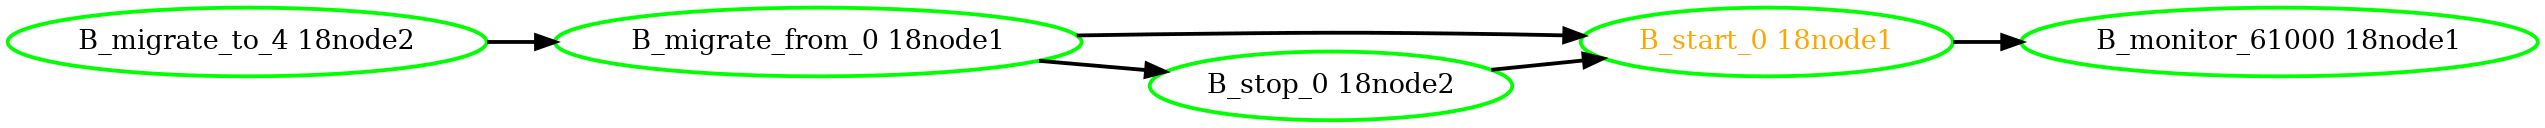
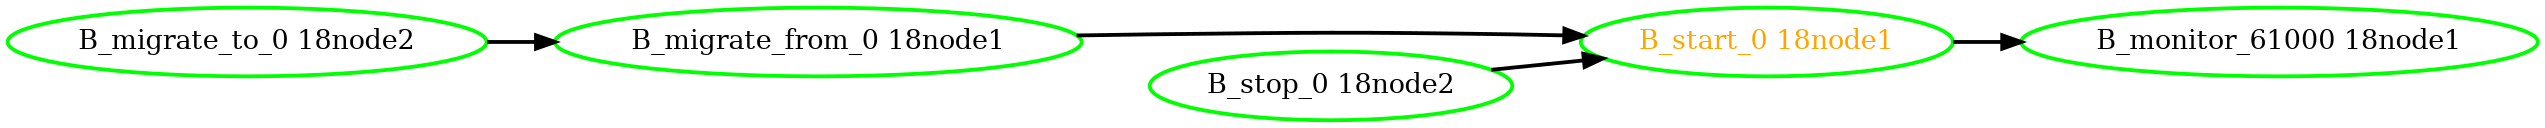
  digraph {
    rankdir=LR
    node [color=green fontcolor=black style=bold]
    edge [style=bold]
    "B_start_0 18node1" [fontcolor=orange]
    "B_migrate_from_0 18node1"
    "B_stop_0 18node2"
    n4 [label="B_monitor_61000 18node1"]
-   "B_migrate_to_0 18node2" [label="B_migrate_to_4 18node2"]
+   "B_migrate_to_0 18node2"
    "B_start_0 18node1" -> n4
    "B_migrate_from_0 18node1" -> "B_start_0 18node1"
-   "B_migrate_from_0 18node1" -> "B_stop_0 18node2"
    "B_stop_0 18node2" -> "B_start_0 18node1"
    "B_migrate_to_0 18node2" -> "B_migrate_from_0 18node1"
  }
